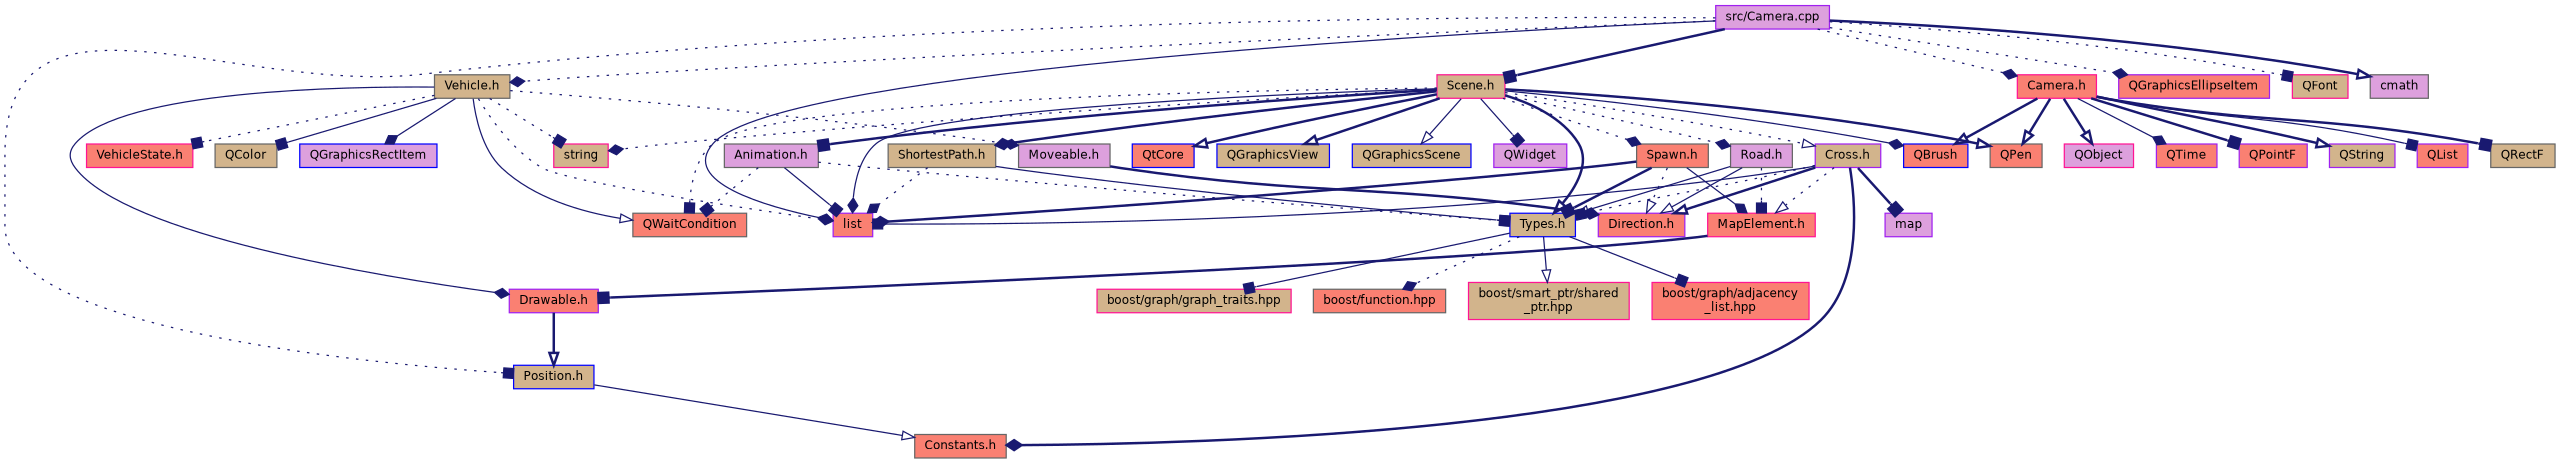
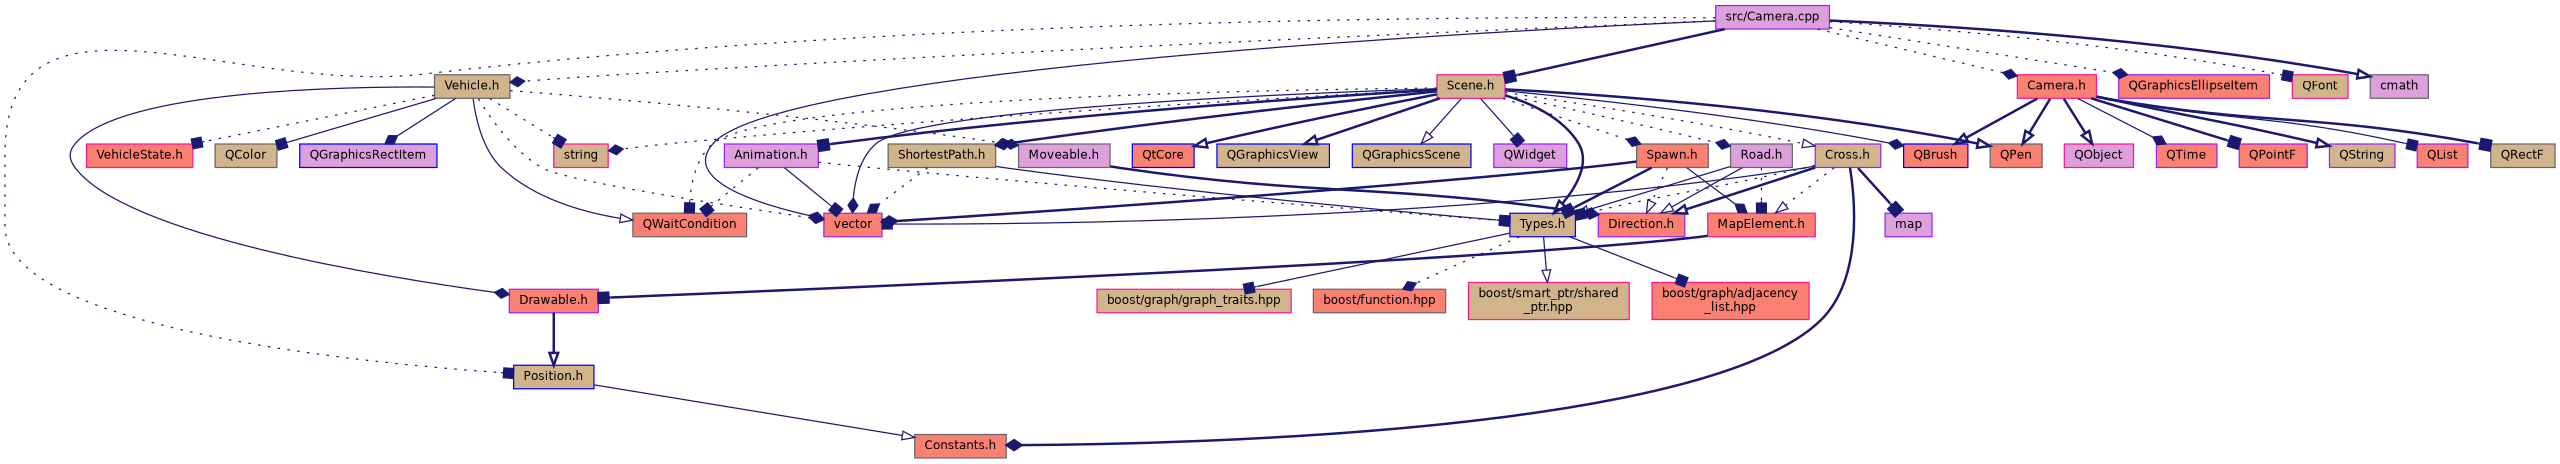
  digraph {
    node [color=purple fillcolor=salmon fontname=Helvetica fontsize=10 shape=record style=filled]
    edge [arrowhead=box color=midnightblue fontname=Helvetica fontsize=10 labelfontname=Helvetica labelfontsize=10 style=dotted]
    n1 [fillcolor=plum fontcolor=black height=0.2 label="src/Camera.cpp" width=0.4]
    n2 [color=deeppink height=0.2 label="Camera.h" width=0.4]
    n3 [color=gray40 fillcolor=tan height=0.2 label="Vehicle.h" width=0.4]
    n4 [color=blue fillcolor=tan height=0.2 label="Position.h" width=0.4]
-   n5 [height=0.2 label=list width=0.4]
+   n5 [height=0.2 label=vector width=0.4]
    n6 [color=deeppink fillcolor=tan height=0.2 label="Scene.h" width=0.4]
    n7 [height=0.2 label=QGraphicsEllipseItem width=0.4]
    n8 [color=deeppink fillcolor=tan height=0.2 label=QFont width=0.4]
    n9 [color=gray40 fillcolor=plum height=0.2 label=cmath width=0.4]
    n10 [color=deeppink fillcolor=plum height=0.2 label=QObject width=0.4]
    n11 [height=0.2 label=QTime width=0.4]
    n12 [color=blue height=0.2 label=QBrush width=0.4]
    n13 [height=0.2 label=QPointF width=0.4]
    n14 [color=gray40 height=0.2 label=QPen width=0.4]
    n15 [fillcolor=tan height=0.2 label=QString width=0.4]
    n16 [height=0.2 label=QList width=0.4]
    n17 [color=gray40 fillcolor=tan height=0.2 label=QRectF width=0.4]
    n18 [color=gray40 fillcolor=plum height=0.2 label="Moveable.h" width=0.4]
    n19 [height=0.2 label="Drawable.h" width=0.4]
    n20 [color=deeppink height=0.2 label="VehicleState.h" width=0.4]
    n21 [color=gray40 fillcolor=tan height=0.2 label=QColor width=0.4]
    n22 [color=blue fillcolor=plum height=0.2 label=QGraphicsRectItem width=0.4]
    n23 [color=gray40 height=0.2 label=QWaitCondition width=0.4]
    n24 [color=deeppink fillcolor=tan height=0.2 label=string width=0.4]
    n25 [color=gray40 height=0.2 label="Constants.h" width=0.4]
    n26 [color=blue fillcolor=tan height=0.2 label="Types.h" width=0.4]
-   n27 [color=gray40 fillcolor=plum height=0.2 label="Animation.h" width=0.4]
+   n27 [fillcolor=plum height=0.2 label="Animation.h" width=0.4]
    n28 [color=gray40 fillcolor=tan height=0.2 label="ShortestPath.h" width=0.4]
    n29 [fillcolor=tan height=0.2 label="Cross.h" width=0.4]
    n30 [color=gray40 fillcolor=plum height=0.2 label="Road.h" width=0.4]
    n31 [color=gray40 height=0.2 label="Spawn.h" width=0.4]
    n32 [color=blue height=0.2 label=QtCore width=0.4]
    n33 [color=blue fillcolor=tan height=0.2 label=QGraphicsView width=0.4]
    n34 [color=blue fillcolor=tan height=0.2 label=QGraphicsScene width=0.4]
    n35 [fillcolor=plum height=0.2 label=QWidget width=0.4]
    n36 [height=0.2 label="Direction.h" width=0.4]
    n37 [color=deeppink fillcolor=tan height=0.2 label="boost/smart_ptr/shared\l_ptr.hpp" width=0.4]
    n38 [color=deeppink height=0.2 label="boost/graph/adjacency\l_list.hpp" width=0.4]
    n39 [color=deeppink fillcolor=tan height=0.2 label="boost/graph/graph_traits.hpp" width=0.4]
    n40 [color=gray40 height=0.2 label="boost/function.hpp" width=0.4]
    n41 [color=deeppink height=0.2 label="MapElement.h" width=0.4]
    n42 [fillcolor=plum height=0.2 label=map width=0.4]
    n1 -> n2 [arrowhead=diamond]
    n1 -> n3 [arrowhead=diamond]
    n1 -> n4
    n1 -> n5 [arrowhead=diamond style=solid]
    n1 -> n6 [style=bold]
    n1 -> n7 [arrowhead=diamond]
    n1 -> n8
    n1 -> n9 [arrowhead=onormal style=bold]
    n2 -> n10 [arrowhead=onormal style=bold]
    n2 -> n11 [arrowhead=diamond style=solid]
    n2 -> n12 [arrowhead=onormal style=bold]
    n2 -> n13 [style=bold]
    n2 -> n14 [arrowhead=onormal style=bold]
    n2 -> n15 [arrowhead=onormal style=bold]
    n2 -> n16 [style=solid]
    n2 -> n17 [style=bold]
    n3 -> n5 [arrowhead=diamond]
    n3 -> n18 [arrowhead=diamond]
    n3 -> n19 [arrowhead=diamond style=solid]
    n3 -> n20
    n3 -> n21 [style=solid]
    n3 -> n22 [arrowhead=diamond style=solid]
    n3 -> n23 [arrowhead=onormal style=solid]
    n3 -> n24
    n4 -> n25 [arrowhead=onormal style=solid]
    n6 -> n5 [arrowhead=diamond style=solid]
    n6 -> n12 [arrowhead=diamond style=solid]
    n6 -> n14 [arrowhead=onormal style=bold]
    n6 -> n23
    n6 -> n24 [arrowhead=diamond]
    n6 -> n26 [arrowhead=onormal style=bold]
    n6 -> n27 [style=bold]
    n6 -> n28 [arrowhead=diamond style=bold]
    n6 -> n29 [arrowhead=onormal]
    n6 -> n30 [arrowhead=diamond]
    n6 -> n31 [arrowhead=diamond]
    n6 -> n32 [arrowhead=onormal style=bold]
    n6 -> n33 [arrowhead=onormal style=bold]
    n6 -> n34 [arrowhead=onormal style=solid]
    n6 -> n35 [style=solid]
    n18 -> n36 [arrowhead=diamond style=bold]
    n19 -> n4 [arrowhead=onormal style=bold]
    n26 -> n37 [arrowhead=onormal style=solid]
    n26 -> n38 [style=solid]
    n26 -> n39 [style=solid]
    n26 -> n40 [arrowhead=diamond]
    n27 -> n5 [style=solid]
    n27 -> n23
    n27 -> n26
    n28 -> n5 [arrowhead=diamond]
    n28 -> n26 [style=solid]
    n29 -> n5 [style=solid]
    n29 -> n25 [arrowhead=diamond style=bold]
    n29 -> n26
    n29 -> n36 [arrowhead=onormal style=bold]
    n29 -> n41 [arrowhead=onormal]
    n29 -> n42 [style=bold]
    n30 -> n26 [arrowhead=onormal style=solid]
    n30 -> n36 [arrowhead=onormal style=solid]
    n30 -> n41
    n31 -> n5 [arrowhead=diamond style=bold]
    n31 -> n26 [style=bold]
    n31 -> n36 [arrowhead=onormal]
    n31 -> n41 [arrowhead=diamond style=solid]
    n41 -> n19 [style=bold]
  }
